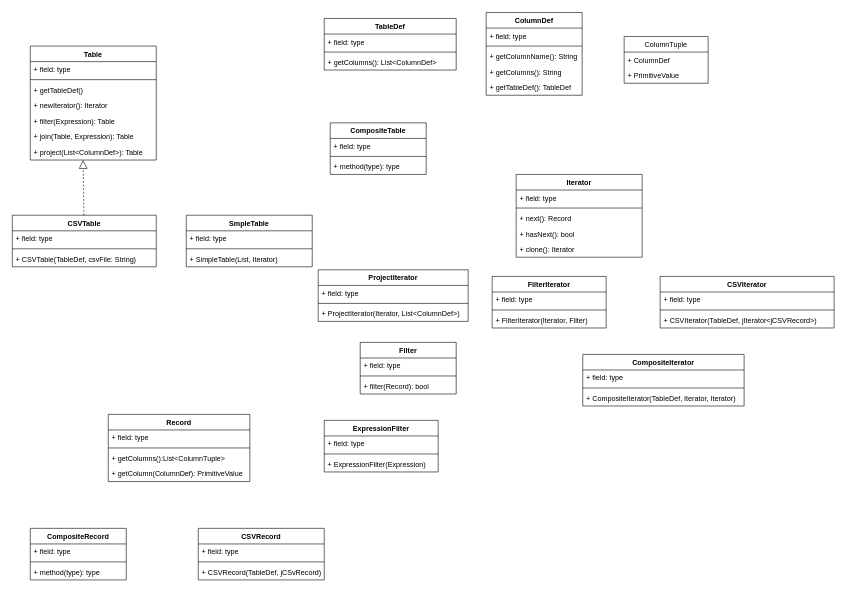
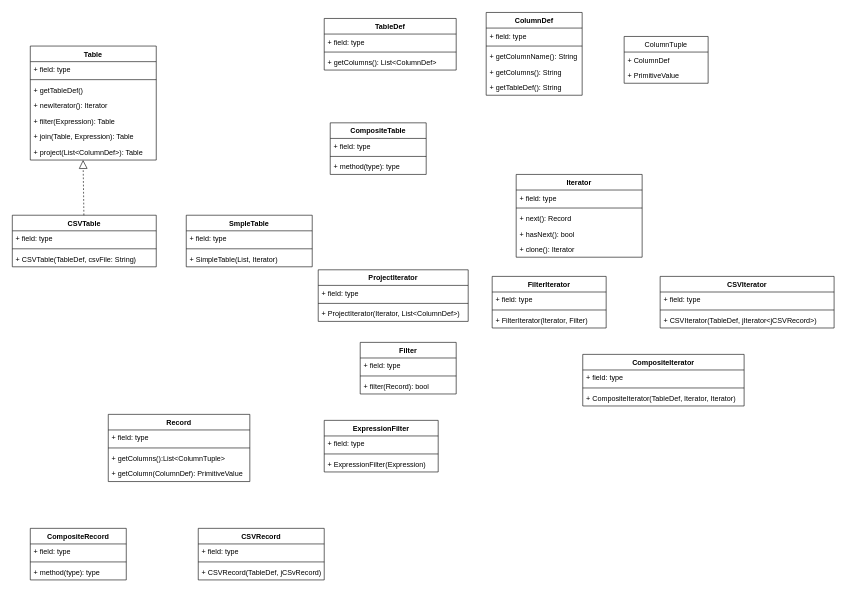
  <mxCell id="0" />
  <mxCell id="1" parent="0" />
  <mxCell id="2" value="Table" style="swimlane;fontStyle=1;align=center;verticalAlign=top;childLayout=stackLayout;horizontal=1;startSize=26;horizontalStack=0;resizeParent=1;resizeParentMax=0;resizeLast=0;collapsible=1;marginBottom=0;" vertex="1" parent="1"><mxGeometry x="50" y="76" width="210" height="190" as="geometry" /></mxCell>
  <mxCell id="3" value="+ field: type" style="text;strokeColor=none;fillColor=none;align=left;verticalAlign=top;spacingLeft=4;spacingRight=4;overflow=hidden;rotatable=0;points=[[0,0.5],[1,0.5]];portConstraint=eastwest;" vertex="1" parent="2"><mxGeometry y="26" width="210" height="26" as="geometry" /></mxCell>
  <mxCell id="4" value="" style="line;strokeWidth=1;fillColor=none;align=left;verticalAlign=middle;spacingTop=-1;spacingLeft=3;spacingRight=3;rotatable=0;labelPosition=right;points=[];portConstraint=eastwest;" vertex="1" parent="2"><mxGeometry y="52" width="210" height="8" as="geometry" /></mxCell>
  <mxCell id="5" value="+ getTableDef()" style="text;strokeColor=none;fillColor=none;align=left;verticalAlign=top;spacingLeft=4;spacingRight=4;overflow=hidden;rotatable=0;points=[[0,0.5],[1,0.5]];portConstraint=eastwest;" vertex="1" parent="2"><mxGeometry y="60" width="210" height="26" as="geometry" /></mxCell>
  <mxCell id="6" value="+ newIterator(): Iterator" style="text;strokeColor=none;fillColor=none;align=left;verticalAlign=top;spacingLeft=4;spacingRight=4;overflow=hidden;rotatable=0;points=[[0,0.5],[1,0.5]];portConstraint=eastwest;" vertex="1" parent="2"><mxGeometry y="86" width="210" height="26" as="geometry" /></mxCell>
  <mxCell id="7" value="+ filter(Expression): Table" style="text;strokeColor=none;fillColor=none;align=left;verticalAlign=top;spacingLeft=4;spacingRight=4;overflow=hidden;rotatable=0;points=[[0,0.5],[1,0.5]];portConstraint=eastwest;" vertex="1" parent="2"><mxGeometry y="112" width="210" height="26" as="geometry" /></mxCell>
  <mxCell id="8" value="+ join(Table, Expression): Table" style="text;strokeColor=none;fillColor=none;align=left;verticalAlign=top;spacingLeft=4;spacingRight=4;overflow=hidden;rotatable=0;points=[[0,0.5],[1,0.5]];portConstraint=eastwest;" vertex="1" parent="2"><mxGeometry y="138" width="210" height="26" as="geometry" /></mxCell>
  <mxCell id="9" value="+ project(List&lt;ColumnDef&gt;): Table" style="text;strokeColor=none;fillColor=none;align=left;verticalAlign=top;spacingLeft=4;spacingRight=4;overflow=hidden;rotatable=0;points=[[0,0.5],[1,0.5]];portConstraint=eastwest;" vertex="1" parent="2"><mxGeometry y="164" width="210" height="26" as="geometry" /></mxCell>
  <mxCell id="10" value="Iterator" style="swimlane;fontStyle=1;align=center;verticalAlign=top;childLayout=stackLayout;horizontal=1;startSize=26;horizontalStack=0;resizeParent=1;resizeParentMax=0;resizeLast=0;collapsible=1;marginBottom=0;" vertex="1" parent="1"><mxGeometry x="860" y="290" width="210" height="138" as="geometry" /></mxCell>
  <mxCell id="11" value="+ field: type" style="text;strokeColor=none;fillColor=none;align=left;verticalAlign=top;spacingLeft=4;spacingRight=4;overflow=hidden;rotatable=0;points=[[0,0.5],[1,0.5]];portConstraint=eastwest;" vertex="1" parent="10"><mxGeometry y="26" width="210" height="26" as="geometry" /></mxCell>
  <mxCell id="12" value="" style="line;strokeWidth=1;fillColor=none;align=left;verticalAlign=middle;spacingTop=-1;spacingLeft=3;spacingRight=3;rotatable=0;labelPosition=right;points=[];portConstraint=eastwest;" vertex="1" parent="10"><mxGeometry y="52" width="210" height="8" as="geometry" /></mxCell>
  <mxCell id="13" value="+ next(): Record" style="text;strokeColor=none;fillColor=none;align=left;verticalAlign=top;spacingLeft=4;spacingRight=4;overflow=hidden;rotatable=0;points=[[0,0.5],[1,0.5]];portConstraint=eastwest;" vertex="1" parent="10"><mxGeometry y="60" width="210" height="26" as="geometry" /></mxCell>
  <mxCell id="14" value="+ hasNext(): bool" style="text;strokeColor=none;fillColor=none;align=left;verticalAlign=top;spacingLeft=4;spacingRight=4;overflow=hidden;rotatable=0;points=[[0,0.5],[1,0.5]];portConstraint=eastwest;" vertex="1" parent="10"><mxGeometry y="86" width="210" height="26" as="geometry" /></mxCell>
  <mxCell id="15" value="+ clone(): Iterator" style="text;strokeColor=none;fillColor=none;align=left;verticalAlign=top;spacingLeft=4;spacingRight=4;overflow=hidden;rotatable=0;points=[[0,0.5],[1,0.5]];portConstraint=eastwest;" vertex="1" parent="10"><mxGeometry y="112" width="210" height="26" as="geometry" /></mxCell>
  <mxCell id="16" value="TableDef" style="swimlane;fontStyle=1;align=center;verticalAlign=top;childLayout=stackLayout;horizontal=1;startSize=26;horizontalStack=0;resizeParent=1;resizeParentMax=0;resizeLast=0;collapsible=1;marginBottom=0;" vertex="1" parent="1"><mxGeometry x="540" y="30" width="220" height="86" as="geometry" /></mxCell>
  <mxCell id="17" value="+ field: type" style="text;strokeColor=none;fillColor=none;align=left;verticalAlign=top;spacingLeft=4;spacingRight=4;overflow=hidden;rotatable=0;points=[[0,0.5],[1,0.5]];portConstraint=eastwest;" vertex="1" parent="16"><mxGeometry y="26" width="220" height="26" as="geometry" /></mxCell>
  <mxCell id="18" value="" style="line;strokeWidth=1;fillColor=none;align=left;verticalAlign=middle;spacingTop=-1;spacingLeft=3;spacingRight=3;rotatable=0;labelPosition=right;points=[];portConstraint=eastwest;" vertex="1" parent="16"><mxGeometry y="52" width="220" height="8" as="geometry" /></mxCell>
  <mxCell id="19" value="+ getColumns(): List&lt;ColumnDef&gt;" style="text;strokeColor=none;fillColor=none;align=left;verticalAlign=top;spacingLeft=4;spacingRight=4;overflow=hidden;rotatable=0;points=[[0,0.5],[1,0.5]];portConstraint=eastwest;" vertex="1" parent="16"><mxGeometry y="60" width="220" height="26" as="geometry" /></mxCell>
  <mxCell id="20" value="ColumnDef" style="swimlane;fontStyle=1;align=center;verticalAlign=top;childLayout=stackLayout;horizontal=1;startSize=26;horizontalStack=0;resizeParent=1;resizeParentMax=0;resizeLast=0;collapsible=1;marginBottom=0;" vertex="1" parent="1"><mxGeometry x="810" y="20" width="160" height="138" as="geometry" /></mxCell>
  <mxCell id="21" value="+ field: type" style="text;strokeColor=none;fillColor=none;align=left;verticalAlign=top;spacingLeft=4;spacingRight=4;overflow=hidden;rotatable=0;points=[[0,0.5],[1,0.5]];portConstraint=eastwest;" vertex="1" parent="20"><mxGeometry y="26" width="160" height="26" as="geometry" /></mxCell>
  <mxCell id="22" value="" style="line;strokeWidth=1;fillColor=none;align=left;verticalAlign=middle;spacingTop=-1;spacingLeft=3;spacingRight=3;rotatable=0;labelPosition=right;points=[];portConstraint=eastwest;" vertex="1" parent="20"><mxGeometry y="52" width="160" height="8" as="geometry" /></mxCell>
  <mxCell id="23" value="+ getColumnName(): String" style="text;strokeColor=none;fillColor=none;align=left;verticalAlign=top;spacingLeft=4;spacingRight=4;overflow=hidden;rotatable=0;points=[[0,0.5],[1,0.5]];portConstraint=eastwest;" vertex="1" parent="20"><mxGeometry y="60" width="160" height="26" as="geometry" /></mxCell>
  <mxCell id="24" value="+ getColumns(): String" style="text;strokeColor=none;fillColor=none;align=left;verticalAlign=top;spacingLeft=4;spacingRight=4;overflow=hidden;rotatable=0;points=[[0,0.5],[1,0.5]];portConstraint=eastwest;" vertex="1" parent="20"><mxGeometry y="86" width="160" height="26" as="geometry" /></mxCell>
- <mxCell id="25" value="+ getTableDef(): TableDef" style="text;strokeColor=none;fillColor=none;align=left;verticalAlign=top;spacingLeft=4;spacingRight=4;overflow=hidden;rotatable=0;points=[[0,0.5],[1,0.5]];portConstraint=eastwest;" vertex="1" parent="20"><mxGeometry y="112" width="160" height="26" as="geometry" /></mxCell>
+ <mxCell id="25" value="+ getTableDef(): String" style="text;strokeColor=none;fillColor=none;align=left;verticalAlign=top;spacingLeft=4;spacingRight=4;overflow=hidden;rotatable=0;points=[[0,0.5],[1,0.5]];portConstraint=eastwest;" vertex="1" parent="20"><mxGeometry y="112" width="160" height="26" as="geometry" /></mxCell>
  <mxCell id="26" value="Record" style="swimlane;fontStyle=1;align=center;verticalAlign=top;childLayout=stackLayout;horizontal=1;startSize=26;horizontalStack=0;resizeParent=1;resizeParentMax=0;resizeLast=0;collapsible=1;marginBottom=0;" vertex="1" parent="1"><mxGeometry x="180" y="690" width="236" height="112" as="geometry" /></mxCell>
  <mxCell id="27" value="+ field: type" style="text;strokeColor=none;fillColor=none;align=left;verticalAlign=top;spacingLeft=4;spacingRight=4;overflow=hidden;rotatable=0;points=[[0,0.5],[1,0.5]];portConstraint=eastwest;" vertex="1" parent="26"><mxGeometry y="26" width="236" height="26" as="geometry" /></mxCell>
  <mxCell id="28" value="" style="line;strokeWidth=1;fillColor=none;align=left;verticalAlign=middle;spacingTop=-1;spacingLeft=3;spacingRight=3;rotatable=0;labelPosition=right;points=[];portConstraint=eastwest;" vertex="1" parent="26"><mxGeometry y="52" width="236" height="8" as="geometry" /></mxCell>
  <mxCell id="29" value="+ getColumns():List&lt;ColumnTuple&gt;" style="text;strokeColor=none;fillColor=none;align=left;verticalAlign=top;spacingLeft=4;spacingRight=4;overflow=hidden;rotatable=0;points=[[0,0.5],[1,0.5]];portConstraint=eastwest;" vertex="1" parent="26"><mxGeometry y="60" width="236" height="26" as="geometry" /></mxCell>
  <mxCell id="30" value="+ getColumn(ColumnDef): PrimitiveValue" style="text;strokeColor=none;fillColor=none;align=left;verticalAlign=top;spacingLeft=4;spacingRight=4;overflow=hidden;rotatable=0;points=[[0,0.5],[1,0.5]];portConstraint=eastwest;" vertex="1" parent="26"><mxGeometry y="86" width="236" height="26" as="geometry" /></mxCell>
  <mxCell id="31" value="ColumnTuple" style="swimlane;fontStyle=0;childLayout=stackLayout;horizontal=1;startSize=26;fillColor=none;horizontalStack=0;resizeParent=1;resizeParentMax=0;resizeLast=0;collapsible=1;marginBottom=0;" vertex="1" parent="1"><mxGeometry x="1040" y="60" width="140" height="78" as="geometry" /></mxCell>
  <mxCell id="32" value="+ ColumnDef" style="text;strokeColor=none;fillColor=none;align=left;verticalAlign=top;spacingLeft=4;spacingRight=4;overflow=hidden;rotatable=0;points=[[0,0.5],[1,0.5]];portConstraint=eastwest;" vertex="1" parent="31"><mxGeometry y="26" width="140" height="26" as="geometry" /></mxCell>
  <mxCell id="33" value="+ PrimitiveValue" style="text;strokeColor=none;fillColor=none;align=left;verticalAlign=top;spacingLeft=4;spacingRight=4;overflow=hidden;rotatable=0;points=[[0,0.5],[1,0.5]];portConstraint=eastwest;" vertex="1" parent="31"><mxGeometry y="52" width="140" height="26" as="geometry" /></mxCell>
  <mxCell id="34" value="Filter" style="swimlane;fontStyle=1;align=center;verticalAlign=top;childLayout=stackLayout;horizontal=1;startSize=26;horizontalStack=0;resizeParent=1;resizeParentMax=0;resizeLast=0;collapsible=1;marginBottom=0;" vertex="1" parent="1"><mxGeometry x="600" y="570" width="160" height="86" as="geometry" /></mxCell>
  <mxCell id="35" value="+ field: type" style="text;strokeColor=none;fillColor=none;align=left;verticalAlign=top;spacingLeft=4;spacingRight=4;overflow=hidden;rotatable=0;points=[[0,0.5],[1,0.5]];portConstraint=eastwest;" vertex="1" parent="34"><mxGeometry y="26" width="160" height="26" as="geometry" /></mxCell>
  <mxCell id="36" value="" style="line;strokeWidth=1;fillColor=none;align=left;verticalAlign=middle;spacingTop=-1;spacingLeft=3;spacingRight=3;rotatable=0;labelPosition=right;points=[];portConstraint=eastwest;" vertex="1" parent="34"><mxGeometry y="52" width="160" height="8" as="geometry" /></mxCell>
  <mxCell id="37" value="+ filter(Record): bool" style="text;strokeColor=none;fillColor=none;align=left;verticalAlign=top;spacingLeft=4;spacingRight=4;overflow=hidden;rotatable=0;points=[[0,0.5],[1,0.5]];portConstraint=eastwest;" vertex="1" parent="34"><mxGeometry y="60" width="160" height="26" as="geometry" /></mxCell>
  <mxCell id="38" value="CSVTable" style="swimlane;fontStyle=1;align=center;verticalAlign=top;childLayout=stackLayout;horizontal=1;startSize=26;horizontalStack=0;resizeParent=1;resizeParentMax=0;resizeLast=0;collapsible=1;marginBottom=0;" vertex="1" parent="1"><mxGeometry x="20" y="358" width="240" height="86" as="geometry" /></mxCell>
  <mxCell id="39" value="+ field: type" style="text;strokeColor=none;fillColor=none;align=left;verticalAlign=top;spacingLeft=4;spacingRight=4;overflow=hidden;rotatable=0;points=[[0,0.5],[1,0.5]];portConstraint=eastwest;" vertex="1" parent="38"><mxGeometry y="26" width="240" height="26" as="geometry" /></mxCell>
  <mxCell id="40" value="" style="line;strokeWidth=1;fillColor=none;align=left;verticalAlign=middle;spacingTop=-1;spacingLeft=3;spacingRight=3;rotatable=0;labelPosition=right;points=[];portConstraint=eastwest;" vertex="1" parent="38"><mxGeometry y="52" width="240" height="8" as="geometry" /></mxCell>
  <mxCell id="41" value="+ CSVTable(TableDef, csvFile: String)" style="text;strokeColor=none;fillColor=none;align=left;verticalAlign=top;spacingLeft=4;spacingRight=4;overflow=hidden;rotatable=0;points=[[0,0.5],[1,0.5]];portConstraint=eastwest;" vertex="1" parent="38"><mxGeometry y="60" width="240" height="26" as="geometry" /></mxCell>
  <mxCell id="42" value="" style="endArrow=block;dashed=1;endFill=0;endSize=12;html=1;rounded=0;entryX=0.419;entryY=1;entryDx=0;entryDy=0;entryPerimeter=0;" edge="1" parent="1" source="38" target="9"><mxGeometry width="160" relative="1" as="geometry"><mxPoint x="120" y="346" as="sourcePoint" /><mxPoint x="140" y="306" as="targetPoint" /></mxGeometry></mxCell>
  <mxCell id="43" value="CSVIterator" style="swimlane;fontStyle=1;align=center;verticalAlign=top;childLayout=stackLayout;horizontal=1;startSize=26;horizontalStack=0;resizeParent=1;resizeParentMax=0;resizeLast=0;collapsible=1;marginBottom=0;" vertex="1" parent="1"><mxGeometry x="1100" y="460" width="290" height="86" as="geometry" /></mxCell>
  <mxCell id="44" value="+ field: type" style="text;strokeColor=none;fillColor=none;align=left;verticalAlign=top;spacingLeft=4;spacingRight=4;overflow=hidden;rotatable=0;points=[[0,0.5],[1,0.5]];portConstraint=eastwest;" vertex="1" parent="43"><mxGeometry y="26" width="290" height="26" as="geometry" /></mxCell>
  <mxCell id="45" value="" style="line;strokeWidth=1;fillColor=none;align=left;verticalAlign=middle;spacingTop=-1;spacingLeft=3;spacingRight=3;rotatable=0;labelPosition=right;points=[];portConstraint=eastwest;" vertex="1" parent="43"><mxGeometry y="52" width="290" height="8" as="geometry" /></mxCell>
  <mxCell id="46" value="+ CSVIterator(TableDef, jIterator&lt;jCSVRecord&gt;)" style="text;strokeColor=none;fillColor=none;align=left;verticalAlign=top;spacingLeft=4;spacingRight=4;overflow=hidden;rotatable=0;points=[[0,0.5],[1,0.5]];portConstraint=eastwest;" vertex="1" parent="43"><mxGeometry y="60" width="290" height="26" as="geometry" /></mxCell>
  <mxCell id="47" value="ExpressionFilter" style="swimlane;fontStyle=1;align=center;verticalAlign=top;childLayout=stackLayout;horizontal=1;startSize=26;horizontalStack=0;resizeParent=1;resizeParentMax=0;resizeLast=0;collapsible=1;marginBottom=0;" vertex="1" parent="1"><mxGeometry x="540" y="700" width="190" height="86" as="geometry" /></mxCell>
  <mxCell id="48" value="+ field: type" style="text;strokeColor=none;fillColor=none;align=left;verticalAlign=top;spacingLeft=4;spacingRight=4;overflow=hidden;rotatable=0;points=[[0,0.5],[1,0.5]];portConstraint=eastwest;" vertex="1" parent="47"><mxGeometry y="26" width="190" height="26" as="geometry" /></mxCell>
  <mxCell id="49" value="" style="line;strokeWidth=1;fillColor=none;align=left;verticalAlign=middle;spacingTop=-1;spacingLeft=3;spacingRight=3;rotatable=0;labelPosition=right;points=[];portConstraint=eastwest;" vertex="1" parent="47"><mxGeometry y="52" width="190" height="8" as="geometry" /></mxCell>
  <mxCell id="50" value="+ ExpressionFilter(Expression)" style="text;strokeColor=none;fillColor=none;align=left;verticalAlign=top;spacingLeft=4;spacingRight=4;overflow=hidden;rotatable=0;points=[[0,0.5],[1,0.5]];portConstraint=eastwest;" vertex="1" parent="47"><mxGeometry y="60" width="190" height="26" as="geometry" /></mxCell>
  <mxCell id="51" value="CSVRecord" style="swimlane;fontStyle=1;align=center;verticalAlign=top;childLayout=stackLayout;horizontal=1;startSize=26;horizontalStack=0;resizeParent=1;resizeParentMax=0;resizeLast=0;collapsible=1;marginBottom=0;" vertex="1" parent="1"><mxGeometry x="330" y="880" width="210" height="86" as="geometry" /></mxCell>
  <mxCell id="52" value="+ field: type" style="text;strokeColor=none;fillColor=none;align=left;verticalAlign=top;spacingLeft=4;spacingRight=4;overflow=hidden;rotatable=0;points=[[0,0.5],[1,0.5]];portConstraint=eastwest;" vertex="1" parent="51"><mxGeometry y="26" width="210" height="26" as="geometry" /></mxCell>
  <mxCell id="53" value="" style="line;strokeWidth=1;fillColor=none;align=left;verticalAlign=middle;spacingTop=-1;spacingLeft=3;spacingRight=3;rotatable=0;labelPosition=right;points=[];portConstraint=eastwest;" vertex="1" parent="51"><mxGeometry y="52" width="210" height="8" as="geometry" /></mxCell>
  <mxCell id="54" value="+ CSVRecord(TableDef, jCSvRecord)" style="text;strokeColor=none;fillColor=none;align=left;verticalAlign=top;spacingLeft=4;spacingRight=4;overflow=hidden;rotatable=0;points=[[0,0.5],[1,0.5]];portConstraint=eastwest;" vertex="1" parent="51"><mxGeometry y="60" width="210" height="26" as="geometry" /></mxCell>
  <mxCell id="55" value="CompositeTable" style="swimlane;fontStyle=1;align=center;verticalAlign=top;childLayout=stackLayout;horizontal=1;startSize=26;horizontalStack=0;resizeParent=1;resizeParentMax=0;resizeLast=0;collapsible=1;marginBottom=0;" vertex="1" parent="1"><mxGeometry x="550" y="204" width="160" height="86" as="geometry" /></mxCell>
  <mxCell id="56" value="+ field: type" style="text;strokeColor=none;fillColor=none;align=left;verticalAlign=top;spacingLeft=4;spacingRight=4;overflow=hidden;rotatable=0;points=[[0,0.5],[1,0.5]];portConstraint=eastwest;" vertex="1" parent="55"><mxGeometry y="26" width="160" height="26" as="geometry" /></mxCell>
  <mxCell id="57" value="" style="line;strokeWidth=1;fillColor=none;align=left;verticalAlign=middle;spacingTop=-1;spacingLeft=3;spacingRight=3;rotatable=0;labelPosition=right;points=[];portConstraint=eastwest;" vertex="1" parent="55"><mxGeometry y="52" width="160" height="8" as="geometry" /></mxCell>
  <mxCell id="58" value="+ method(type): type" style="text;strokeColor=none;fillColor=none;align=left;verticalAlign=top;spacingLeft=4;spacingRight=4;overflow=hidden;rotatable=0;points=[[0,0.5],[1,0.5]];portConstraint=eastwest;" vertex="1" parent="55"><mxGeometry y="60" width="160" height="26" as="geometry" /></mxCell>
  <mxCell id="59" value="CompositeRecord" style="swimlane;fontStyle=1;align=center;verticalAlign=top;childLayout=stackLayout;horizontal=1;startSize=26;horizontalStack=0;resizeParent=1;resizeParentMax=0;resizeLast=0;collapsible=1;marginBottom=0;" vertex="1" parent="1"><mxGeometry x="50" y="880" width="160" height="86" as="geometry" /></mxCell>
  <mxCell id="60" value="+ field: type" style="text;strokeColor=none;fillColor=none;align=left;verticalAlign=top;spacingLeft=4;spacingRight=4;overflow=hidden;rotatable=0;points=[[0,0.5],[1,0.5]];portConstraint=eastwest;" vertex="1" parent="59"><mxGeometry y="26" width="160" height="26" as="geometry" /></mxCell>
  <mxCell id="61" value="" style="line;strokeWidth=1;fillColor=none;align=left;verticalAlign=middle;spacingTop=-1;spacingLeft=3;spacingRight=3;rotatable=0;labelPosition=right;points=[];portConstraint=eastwest;" vertex="1" parent="59"><mxGeometry y="52" width="160" height="8" as="geometry" /></mxCell>
  <mxCell id="62" value="+ method(type): type" style="text;strokeColor=none;fillColor=none;align=left;verticalAlign=top;spacingLeft=4;spacingRight=4;overflow=hidden;rotatable=0;points=[[0,0.5],[1,0.5]];portConstraint=eastwest;" vertex="1" parent="59"><mxGeometry y="60" width="160" height="26" as="geometry" /></mxCell>
  <mxCell id="63" value="FilterIterator" style="swimlane;fontStyle=1;align=center;verticalAlign=top;childLayout=stackLayout;horizontal=1;startSize=26;horizontalStack=0;resizeParent=1;resizeParentMax=0;resizeLast=0;collapsible=1;marginBottom=0;" vertex="1" parent="1"><mxGeometry x="820" y="460" width="190" height="86" as="geometry" /></mxCell>
  <mxCell id="64" value="+ field: type" style="text;strokeColor=none;fillColor=none;align=left;verticalAlign=top;spacingLeft=4;spacingRight=4;overflow=hidden;rotatable=0;points=[[0,0.5],[1,0.5]];portConstraint=eastwest;" vertex="1" parent="63"><mxGeometry y="26" width="190" height="26" as="geometry" /></mxCell>
  <mxCell id="65" value="" style="line;strokeWidth=1;fillColor=none;align=left;verticalAlign=middle;spacingTop=-1;spacingLeft=3;spacingRight=3;rotatable=0;labelPosition=right;points=[];portConstraint=eastwest;" vertex="1" parent="63"><mxGeometry y="52" width="190" height="8" as="geometry" /></mxCell>
  <mxCell id="66" value="+ FilterIterator(Iterator, Filter)" style="text;strokeColor=none;fillColor=none;align=left;verticalAlign=top;spacingLeft=4;spacingRight=4;overflow=hidden;rotatable=0;points=[[0,0.5],[1,0.5]];portConstraint=eastwest;" vertex="1" parent="63"><mxGeometry y="60" width="190" height="26" as="geometry" /></mxCell>
  <mxCell id="67" value="ProjectIterator" style="swimlane;fontStyle=1;align=center;verticalAlign=top;childLayout=stackLayout;horizontal=1;startSize=26;horizontalStack=0;resizeParent=1;resizeParentMax=0;resizeLast=0;collapsible=1;marginBottom=0;" vertex="1" parent="1"><mxGeometry x="530" y="449" width="250" height="86" as="geometry" /></mxCell>
  <mxCell id="68" value="+ field: type" style="text;strokeColor=none;fillColor=none;align=left;verticalAlign=top;spacingLeft=4;spacingRight=4;overflow=hidden;rotatable=0;points=[[0,0.5],[1,0.5]];portConstraint=eastwest;" vertex="1" parent="67"><mxGeometry y="26" width="250" height="26" as="geometry" /></mxCell>
  <mxCell id="69" value="" style="line;strokeWidth=1;fillColor=none;align=left;verticalAlign=middle;spacingTop=-1;spacingLeft=3;spacingRight=3;rotatable=0;labelPosition=right;points=[];portConstraint=eastwest;" vertex="1" parent="67"><mxGeometry y="52" width="250" height="8" as="geometry" /></mxCell>
  <mxCell id="70" value="+ ProjectIterator(Iterator, List&lt;ColumnDef&gt;)" style="text;strokeColor=none;fillColor=none;align=left;verticalAlign=top;spacingLeft=4;spacingRight=4;overflow=hidden;rotatable=0;points=[[0,0.5],[1,0.5]];portConstraint=eastwest;" vertex="1" parent="67"><mxGeometry y="60" width="250" height="26" as="geometry" /></mxCell>
  <mxCell id="71" value="SmpleTable" style="swimlane;fontStyle=1;align=center;verticalAlign=top;childLayout=stackLayout;horizontal=1;startSize=26;horizontalStack=0;resizeParent=1;resizeParentMax=0;resizeLast=0;collapsible=1;marginBottom=0;" vertex="1" parent="1"><mxGeometry x="310" y="358" width="210" height="86" as="geometry" /></mxCell>
  <mxCell id="72" value="+ field: type" style="text;strokeColor=none;fillColor=none;align=left;verticalAlign=top;spacingLeft=4;spacingRight=4;overflow=hidden;rotatable=0;points=[[0,0.5],[1,0.5]];portConstraint=eastwest;" vertex="1" parent="71"><mxGeometry y="26" width="210" height="26" as="geometry" /></mxCell>
  <mxCell id="73" value="" style="line;strokeWidth=1;fillColor=none;align=left;verticalAlign=middle;spacingTop=-1;spacingLeft=3;spacingRight=3;rotatable=0;labelPosition=right;points=[];portConstraint=eastwest;" vertex="1" parent="71"><mxGeometry y="52" width="210" height="8" as="geometry" /></mxCell>
  <mxCell id="74" value="+ SimpleTable(List, Iterator)" style="text;strokeColor=none;fillColor=none;align=left;verticalAlign=top;spacingLeft=4;spacingRight=4;overflow=hidden;rotatable=0;points=[[0,0.5],[1,0.5]];portConstraint=eastwest;" vertex="1" parent="71"><mxGeometry y="60" width="210" height="26" as="geometry" /></mxCell>
  <mxCell id="75" value="CompositeIterator" style="swimlane;fontStyle=1;align=center;verticalAlign=top;childLayout=stackLayout;horizontal=1;startSize=26;horizontalStack=0;resizeParent=1;resizeParentMax=0;resizeLast=0;collapsible=1;marginBottom=0;" vertex="1" parent="1"><mxGeometry x="971" y="590" width="269" height="86" as="geometry" /></mxCell>
  <mxCell id="76" value="+ field: type" style="text;strokeColor=none;fillColor=none;align=left;verticalAlign=top;spacingLeft=4;spacingRight=4;overflow=hidden;rotatable=0;points=[[0,0.5],[1,0.5]];portConstraint=eastwest;" vertex="1" parent="75"><mxGeometry y="26" width="269" height="26" as="geometry" /></mxCell>
  <mxCell id="77" value="" style="line;strokeWidth=1;fillColor=none;align=left;verticalAlign=middle;spacingTop=-1;spacingLeft=3;spacingRight=3;rotatable=0;labelPosition=right;points=[];portConstraint=eastwest;" vertex="1" parent="75"><mxGeometry y="52" width="269" height="8" as="geometry" /></mxCell>
  <mxCell id="78" value="+ CompositeIterator(TableDef, Iterator, Iterator)" style="text;strokeColor=none;fillColor=none;align=left;verticalAlign=top;spacingLeft=4;spacingRight=4;overflow=hidden;rotatable=0;points=[[0,0.5],[1,0.5]];portConstraint=eastwest;" vertex="1" parent="75"><mxGeometry y="60" width="269" height="26" as="geometry" /></mxCell>
